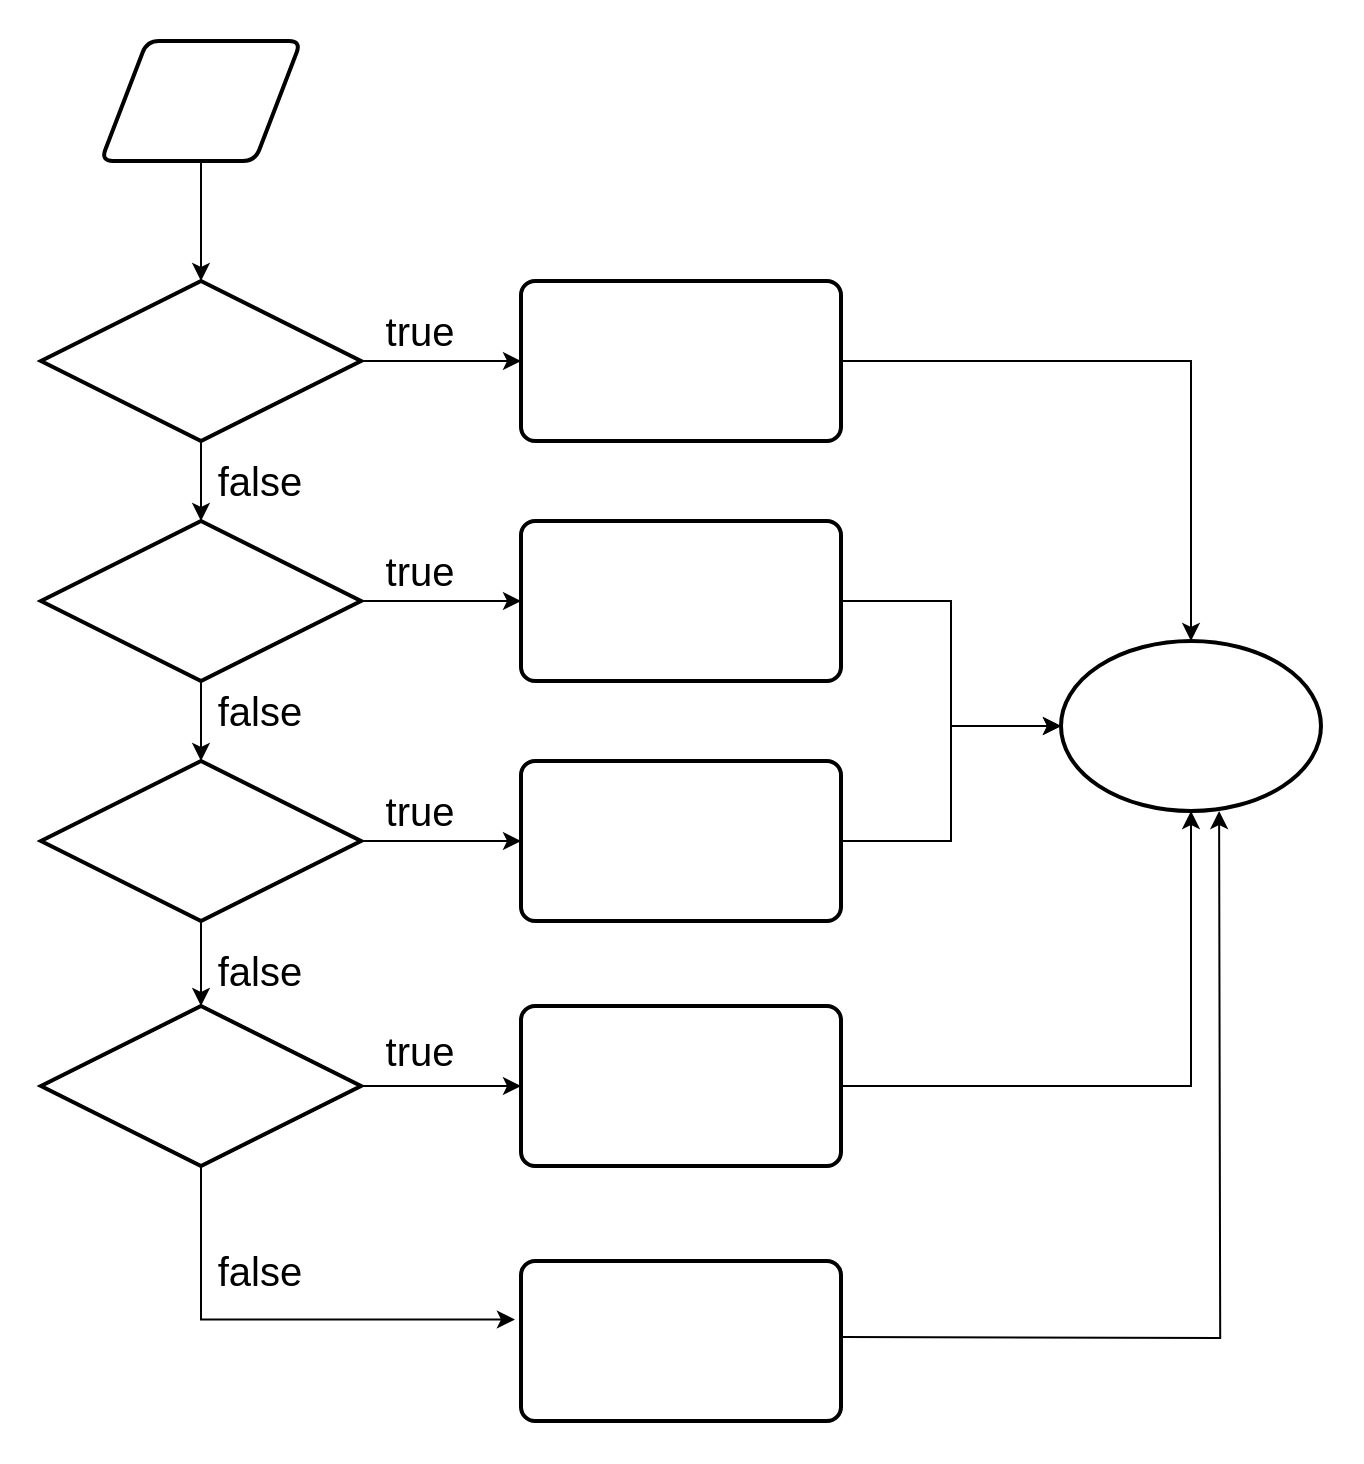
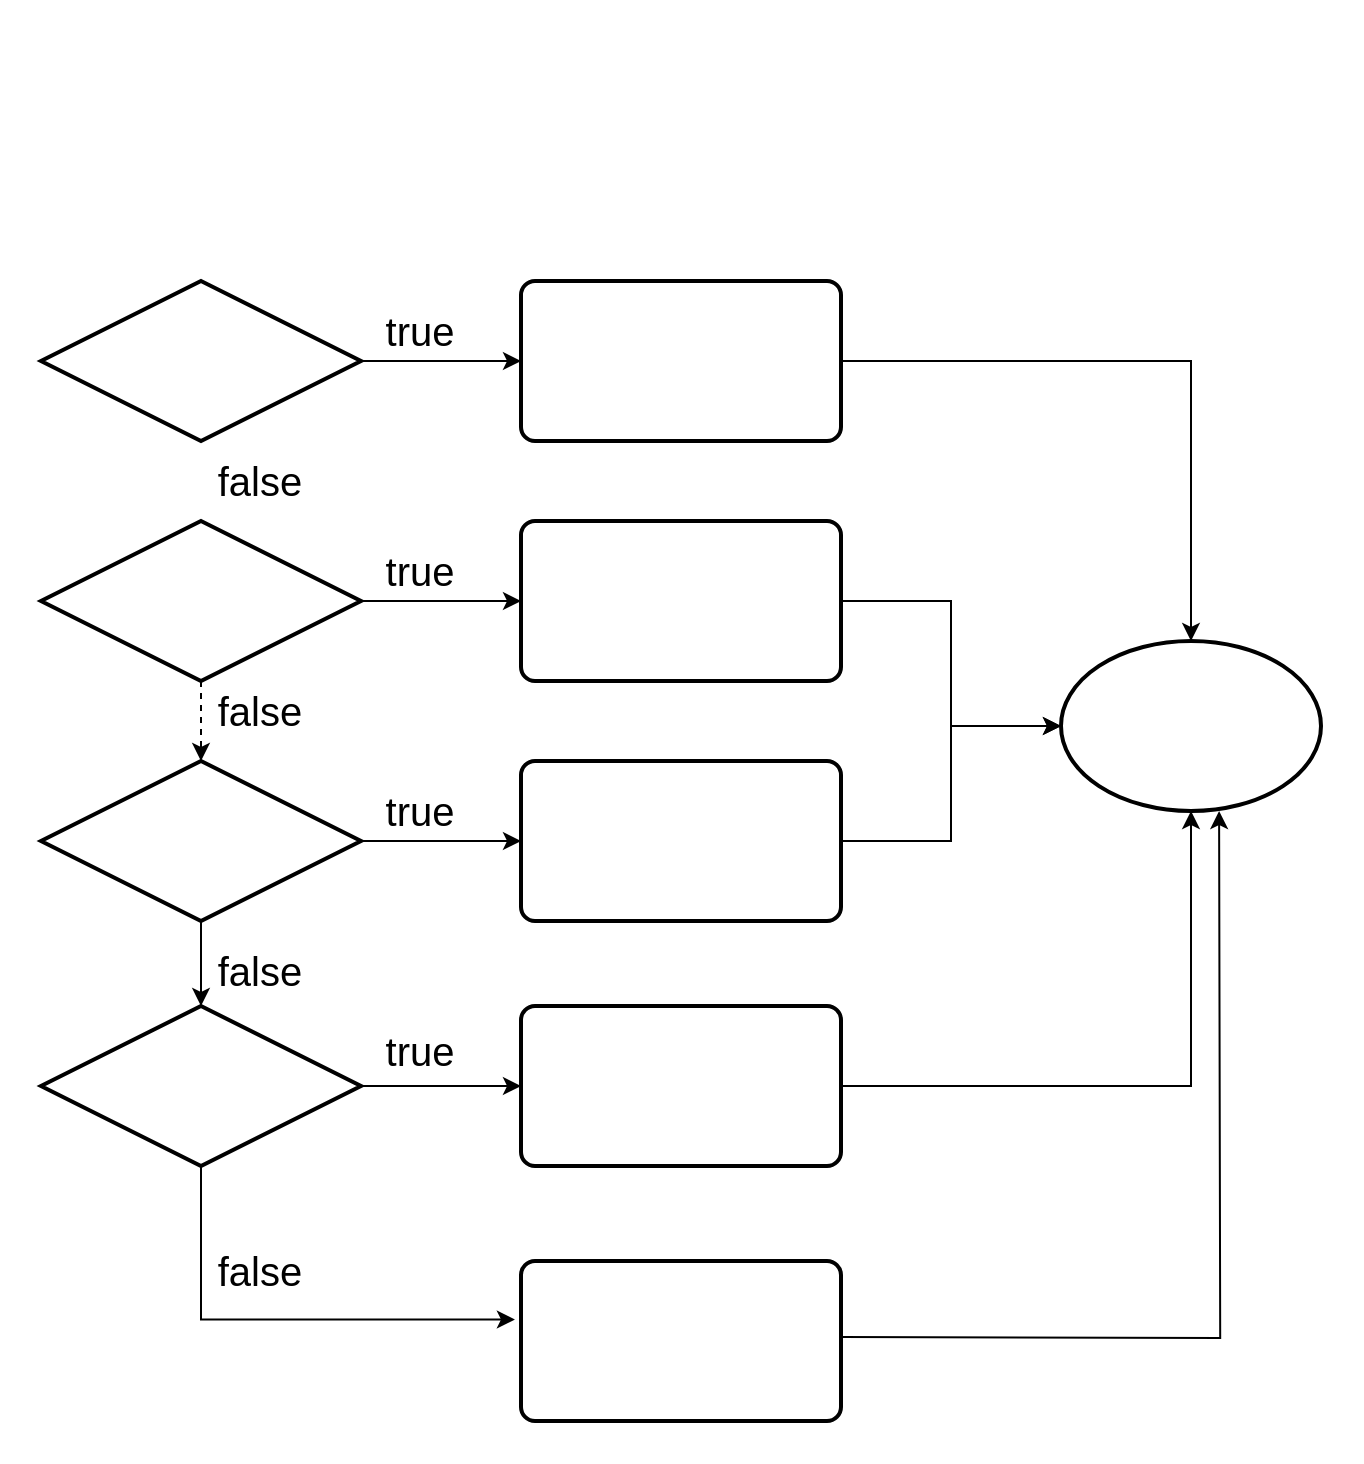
  <mxCell id="0" />
  <mxCell id="1" parent="0" />
  <mxCell id="2" value="true" style="text;strokeColor=none;align=center;fillColor=none;html=1;verticalAlign=middle;whiteSpace=wrap;rounded=0;fontSize=20;" parent="1" vertex="1"><mxGeometry x="180" y="150" width="60" height="30" as="geometry" /></mxCell>
- <mxCell id="3" value="" style="edgeStyle=orthogonalEdgeStyle;rounded=0;orthogonalLoop=1;jettySize=auto;html=1;fontSize=20;" edge="1" parent="1" source="4" target="7"><mxGeometry relative="1" as="geometry" /></mxCell>
- <mxCell id="4" value="&lt;span style=&quot;color: rgb(255, 255, 255);&quot;&gt;nhập n&lt;/span&gt;" style="shape=parallelogram;html=1;strokeWidth=2;perimeter=parallelogramPerimeter;whiteSpace=wrap;rounded=1;arcSize=12;size=0.23;fontSize=20;" vertex="1" parent="1"><mxGeometry x="50" y="20" width="100" height="60" as="geometry" /></mxCell>
- <mxCell id="5" value="" style="edgeStyle=orthogonalEdgeStyle;rounded=0;orthogonalLoop=1;jettySize=auto;html=1;fontSize=20;" edge="1" parent="1" source="7" target="10"><mxGeometry relative="1" as="geometry" /></mxCell>
  <mxCell id="6" value="" style="edgeStyle=orthogonalEdgeStyle;rounded=0;orthogonalLoop=1;jettySize=auto;html=1;fontSize=20;" edge="1" parent="1" source="7" target="16"><mxGeometry relative="1" as="geometry" /></mxCell>
  <mxCell id="7" value="&lt;span style=&quot;color: rgb(255, 255, 255);&quot;&gt;n&amp;lt;4?&lt;/span&gt;" style="strokeWidth=2;html=1;shape=mxgraph.flowchart.decision;whiteSpace=wrap;fontSize=20;" vertex="1" parent="1"><mxGeometry x="20" y="140" width="160" height="80" as="geometry" /></mxCell>
- <mxCell id="8" value="" style="edgeStyle=orthogonalEdgeStyle;rounded=0;orthogonalLoop=1;jettySize=auto;html=1;fontSize=20;" edge="1" parent="1" source="10" target="15"><mxGeometry relative="1" as="geometry" /></mxCell>
+ <mxCell id="8" value="" style="edgeStyle=orthogonalEdgeStyle;rounded=0;orthogonalLoop=1;jettySize=auto;html=1;fontSize=20;dashed=1;" edge="1" parent="1" source="10" target="15"><mxGeometry relative="1" as="geometry" /></mxCell>
  <mxCell id="9" value="" style="edgeStyle=orthogonalEdgeStyle;rounded=0;orthogonalLoop=1;jettySize=auto;html=1;fontSize=20;" edge="1" parent="1" source="10" target="21"><mxGeometry relative="1" as="geometry" /></mxCell>
  <mxCell id="10" value="&lt;span style=&quot;color: rgb(255, 255, 255);&quot;&gt;4&amp;lt;=n&amp;lt;=6&lt;/span&gt;" style="strokeWidth=2;html=1;shape=mxgraph.flowchart.decision;whiteSpace=wrap;fontSize=20;" vertex="1" parent="1"><mxGeometry x="20" y="260" width="160" height="80" as="geometry" /></mxCell>
  <mxCell id="11" value="" style="edgeStyle=orthogonalEdgeStyle;rounded=0;orthogonalLoop=1;jettySize=auto;html=1;fontSize=20;" edge="1" parent="1" source="12" target="17"><mxGeometry relative="1" as="geometry" /></mxCell>
  <mxCell id="12" value="&lt;span style=&quot;color: rgb(255, 255, 255);&quot;&gt;8&amp;lt;n&amp;lt;=9&lt;/span&gt;" style="strokeWidth=2;html=1;shape=mxgraph.flowchart.decision;whiteSpace=wrap;fontSize=20;" vertex="1" parent="1"><mxGeometry x="20" y="502.5" width="160" height="80" as="geometry" /></mxCell>
  <mxCell id="13" value="" style="edgeStyle=orthogonalEdgeStyle;rounded=0;orthogonalLoop=1;jettySize=auto;html=1;fontSize=20;" edge="1" parent="1" source="15" target="12"><mxGeometry relative="1" as="geometry" /></mxCell>
  <mxCell id="14" value="" style="edgeStyle=orthogonalEdgeStyle;rounded=0;orthogonalLoop=1;jettySize=auto;html=1;fontSize=20;" edge="1" parent="1" source="15" target="19"><mxGeometry relative="1" as="geometry" /></mxCell>
  <mxCell id="15" value="&lt;span style=&quot;color: rgb(255, 255, 255);&quot;&gt;6&amp;lt;n&amp;lt;=8&lt;/span&gt;" style="strokeWidth=2;html=1;shape=mxgraph.flowchart.decision;whiteSpace=wrap;fontSize=20;" vertex="1" parent="1"><mxGeometry x="20" y="380" width="160" height="80" as="geometry" /></mxCell>
  <mxCell id="16" value="&lt;span style=&quot;color: rgb(255, 255, 255);&quot;&gt;in &quot;không đạt&quot;&lt;/span&gt;" style="rounded=1;whiteSpace=wrap;html=1;absoluteArcSize=1;arcSize=14;strokeWidth=2;fontSize=20;" vertex="1" parent="1"><mxGeometry x="260" y="140" width="160" height="80" as="geometry" /></mxCell>
  <mxCell id="17" value="&lt;span style=&quot;color: rgb(255, 255, 255);&quot;&gt;in&quot; Giỏi&quot;&lt;/span&gt;" style="rounded=1;whiteSpace=wrap;html=1;absoluteArcSize=1;arcSize=14;strokeWidth=2;fontSize=20;" vertex="1" parent="1"><mxGeometry x="260" y="502.5" width="160" height="80" as="geometry" /></mxCell>
  <mxCell id="18" value="" style="edgeStyle=orthogonalEdgeStyle;rounded=0;orthogonalLoop=1;jettySize=auto;html=1;fontSize=20;" edge="1" parent="1" source="19" target="22"><mxGeometry relative="1" as="geometry" /></mxCell>
  <mxCell id="19" value="&lt;span style=&quot;color: rgb(255, 255, 255);&quot;&gt;in&quot; Khá&quot;&lt;/span&gt;" style="rounded=1;whiteSpace=wrap;html=1;absoluteArcSize=1;arcSize=14;strokeWidth=2;fontSize=20;" vertex="1" parent="1"><mxGeometry x="260" y="380" width="160" height="80" as="geometry" /></mxCell>
  <mxCell id="20" value="" style="edgeStyle=orthogonalEdgeStyle;rounded=0;orthogonalLoop=1;jettySize=auto;html=1;fontSize=20;" edge="1" parent="1" source="21" target="22"><mxGeometry relative="1" as="geometry" /></mxCell>
  <mxCell id="21" value="&lt;span style=&quot;color: rgb(255, 255, 255);&quot;&gt;in&quot; Trung bình&quot;&lt;/span&gt;" style="rounded=1;whiteSpace=wrap;html=1;absoluteArcSize=1;arcSize=14;strokeWidth=2;fontSize=20;" vertex="1" parent="1"><mxGeometry x="260" y="260" width="160" height="80" as="geometry" /></mxCell>
  <mxCell id="22" value="&lt;span style=&quot;color: rgb(255, 255, 255);&quot;&gt;End&lt;/span&gt;" style="strokeWidth=2;html=1;shape=mxgraph.flowchart.start_1;whiteSpace=wrap;fontSize=20;" vertex="1" parent="1"><mxGeometry x="530" y="320" width="130" height="85" as="geometry" /></mxCell>
  <mxCell id="23" value="&lt;span style=&quot;color: rgb(255, 255, 255);&quot;&gt;In ' xuất sắc&quot;&lt;/span&gt;" style="rounded=1;whiteSpace=wrap;html=1;absoluteArcSize=1;arcSize=14;strokeWidth=2;fontSize=20;" vertex="1" parent="1"><mxGeometry x="260" y="630" width="160" height="80" as="geometry" /></mxCell>
  <mxCell id="24" value="false" style="text;strokeColor=none;align=center;fillColor=none;html=1;verticalAlign=middle;whiteSpace=wrap;rounded=0;fontSize=20;" vertex="1" parent="1"><mxGeometry x="100" y="225" width="60" height="30" as="geometry" /></mxCell>
  <mxCell id="25" value="false" style="text;strokeColor=none;align=center;fillColor=none;html=1;verticalAlign=middle;whiteSpace=wrap;rounded=0;fontSize=20;" vertex="1" parent="1"><mxGeometry x="100" y="470" width="60" height="30" as="geometry" /></mxCell>
  <mxCell id="26" value="false" style="text;strokeColor=none;align=center;fillColor=none;html=1;verticalAlign=middle;whiteSpace=wrap;rounded=0;fontSize=20;" vertex="1" parent="1"><mxGeometry x="100" y="340" width="60" height="30" as="geometry" /></mxCell>
  <mxCell id="27" style="edgeStyle=orthogonalEdgeStyle;rounded=0;orthogonalLoop=1;jettySize=auto;html=1;entryX=-0.019;entryY=0.366;entryDx=0;entryDy=0;entryPerimeter=0;fontSize=20;" edge="1" parent="1" source="12" target="23"><mxGeometry relative="1" as="geometry"><Array as="points"><mxPoint x="100" y="659" /></Array></mxGeometry></mxCell>
  <mxCell id="28" value="false" style="text;strokeColor=none;align=center;fillColor=none;html=1;verticalAlign=middle;whiteSpace=wrap;rounded=0;fontSize=20;" vertex="1" parent="1"><mxGeometry x="100" y="620" width="60" height="30" as="geometry" /></mxCell>
  <mxCell id="29" value="true" style="text;strokeColor=none;align=center;fillColor=none;html=1;verticalAlign=middle;whiteSpace=wrap;rounded=0;fontSize=20;" vertex="1" parent="1"><mxGeometry x="180" y="510" width="60" height="30" as="geometry" /></mxCell>
  <mxCell id="30" value="true" style="text;strokeColor=none;align=center;fillColor=none;html=1;verticalAlign=middle;whiteSpace=wrap;rounded=0;fontSize=20;" vertex="1" parent="1"><mxGeometry x="180" y="390" width="60" height="30" as="geometry" /></mxCell>
  <mxCell id="31" value="true" style="text;strokeColor=none;align=center;fillColor=none;html=1;verticalAlign=middle;whiteSpace=wrap;rounded=0;fontSize=20;" vertex="1" parent="1"><mxGeometry x="180" y="270" width="60" height="30" as="geometry" /></mxCell>
  <mxCell id="32" style="edgeStyle=orthogonalEdgeStyle;rounded=0;orthogonalLoop=1;jettySize=auto;html=1;entryX=0.5;entryY=0;entryDx=0;entryDy=0;entryPerimeter=0;fontSize=20;" edge="1" parent="1" source="16" target="22"><mxGeometry relative="1" as="geometry" /></mxCell>
  <mxCell id="33" style="edgeStyle=orthogonalEdgeStyle;rounded=0;orthogonalLoop=1;jettySize=auto;html=1;entryX=0.685;entryY=1.029;entryDx=0;entryDy=0;entryPerimeter=0;fontSize=20;" edge="1" parent="1"><mxGeometry relative="1" as="geometry"><mxPoint x="420" y="668" as="sourcePoint" /><mxPoint x="609.05" y="405.005" as="targetPoint" /></mxGeometry></mxCell>
  <mxCell id="34" style="edgeStyle=orthogonalEdgeStyle;rounded=0;orthogonalLoop=1;jettySize=auto;html=1;entryX=0.5;entryY=1;entryDx=0;entryDy=0;entryPerimeter=0;fontSize=20;" edge="1" parent="1" source="17" target="22"><mxGeometry relative="1" as="geometry" /></mxCell>
